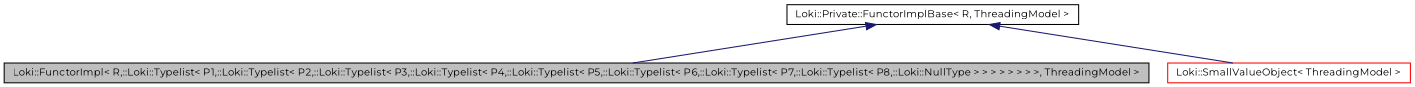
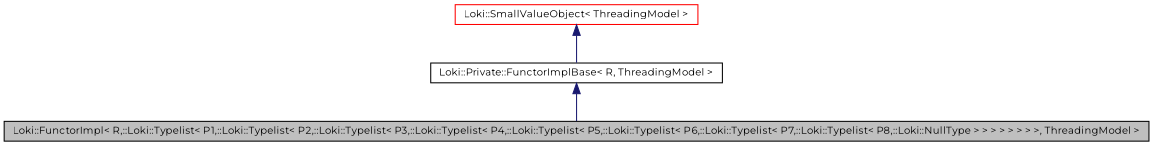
  digraph {
    fontname=Montserrat
    node [color=black fontname=Montserrat fontsize=10 shape=record]
    edge [color=midnightblue dir=back fontname=Montserrat fontsize=10 labelfontname="FreeSans.ttf" labelfontsize=10 style=solid]
    n1 [fillcolor=grey75 fontcolor=black height=0.2 label="Loki::FunctorImpl\< R,::Loki::Typelist\< P1,::Loki::Typelist\< P2,::Loki::Typelist\< P3,::Loki::Typelist\< P4,::Loki::Typelist\< P5,::Loki::Typelist\< P6,::Loki::Typelist\< P7,::Loki::Typelist\< P8,::Loki::NullType \> \> \> \> \> \> \> \>, ThreadingModel \>" style=filled width=0.4]
    n2 [height=0.2 label="Loki::Private::FunctorImplBase\< R, ThreadingModel \>" width=0.4]
    n3 [color=red height=0.2 label="Loki::SmallValueObject\< ThreadingModel \>" width=0.4]
    n2 -> n1
-   n2 -> n3
+   n3 -> n2
  }
